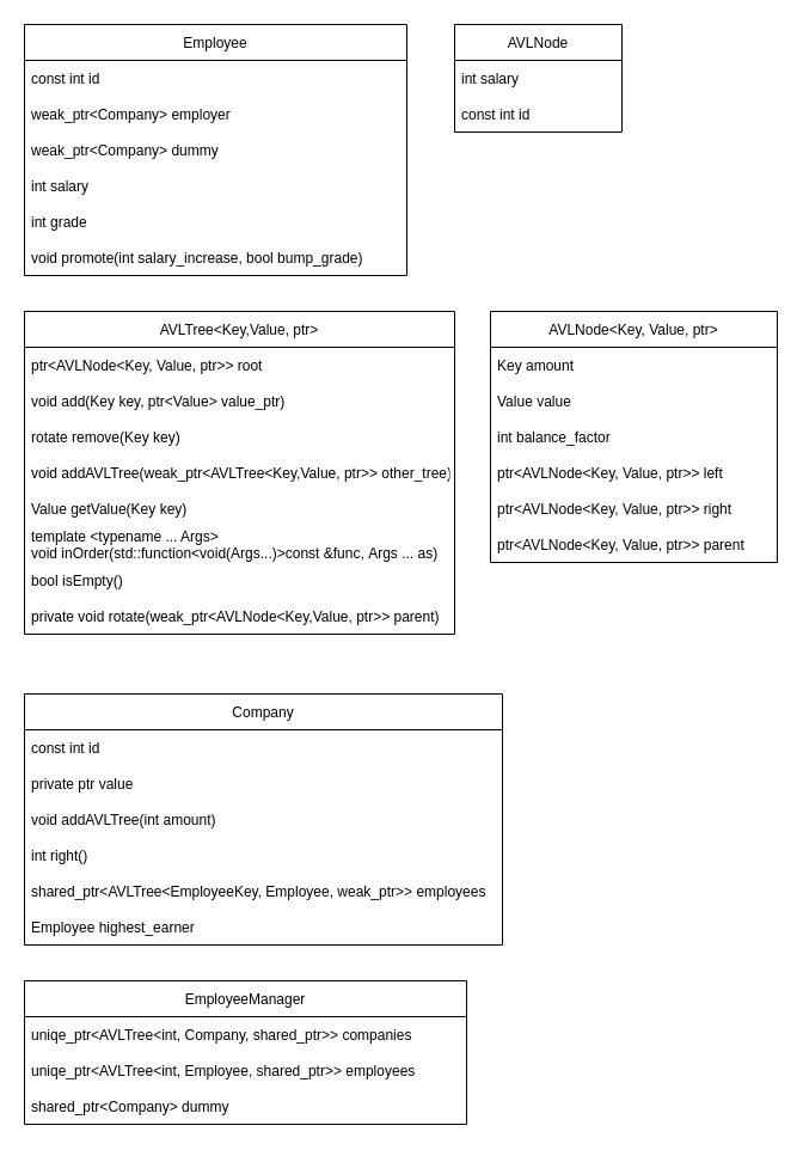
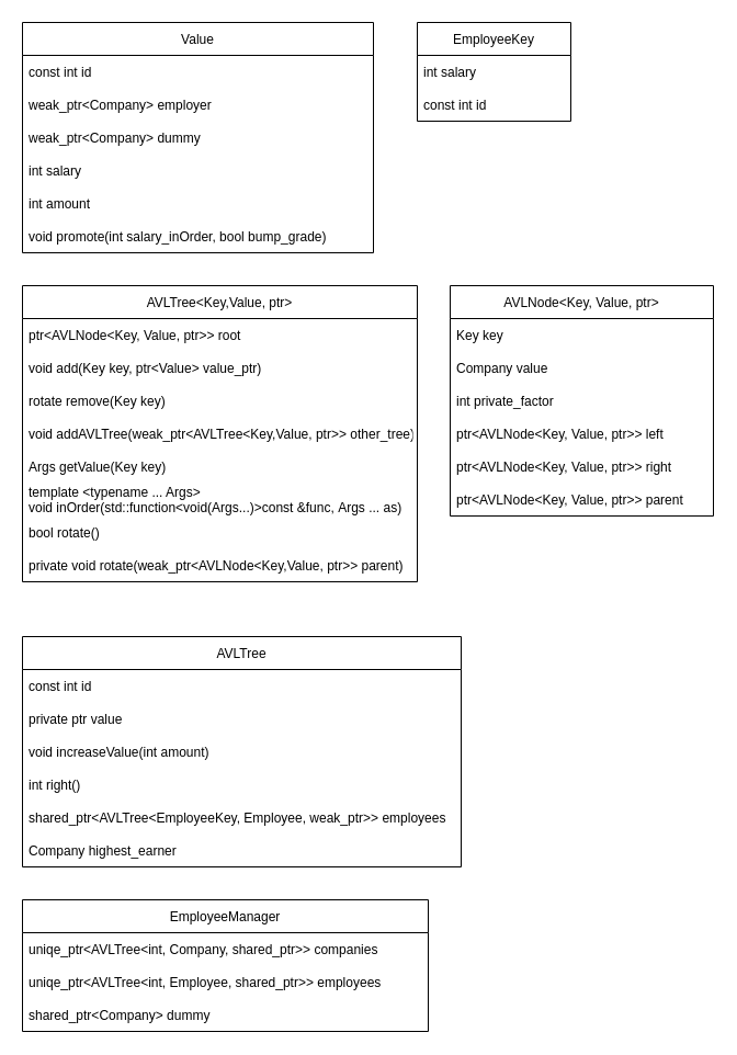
  <mxCell id="0" />
  <mxCell id="1" parent="0" />
- <mxCell id="2" value="Company" style="swimlane;fontStyle=0;childLayout=stackLayout;horizontal=1;startSize=30;horizontalStack=0;resizeParent=1;resizeParentMax=0;resizeLast=0;collapsible=1;marginBottom=0;" vertex="1" parent="1"><mxGeometry y="580" width="400" height="210" as="geometry" x="20" /></mxCell>
+ <mxCell id="2" value="AVLTree" style="swimlane;fontStyle=0;childLayout=stackLayout;horizontal=1;startSize=30;horizontalStack=0;resizeParent=1;resizeParentMax=0;resizeLast=0;collapsible=1;marginBottom=0;" vertex="1" parent="1"><mxGeometry y="580" width="400" height="210" as="geometry" x="20" /></mxCell>
  <mxCell id="3" value="const int id" style="text;strokeColor=none;fillColor=none;align=left;verticalAlign=middle;spacingLeft=4;spacingRight=4;overflow=hidden;points=[[0,0.5],[1,0.5]];portConstraint=eastwest;rotatable=0;" vertex="1" parent="2"><mxGeometry y="30" width="400" height="30" as="geometry" /></mxCell>
  <mxCell id="4" value="private ptr value" style="text;strokeColor=none;fillColor=none;align=left;verticalAlign=middle;spacingLeft=4;spacingRight=4;overflow=hidden;points=[[0,0.5],[1,0.5]];portConstraint=eastwest;rotatable=0;" vertex="1" parent="2"><mxGeometry y="60" width="400" height="30" as="geometry" /></mxCell>
- <mxCell id="5" value="void addAVLTree(int amount)" style="text;strokeColor=none;fillColor=none;align=left;verticalAlign=middle;spacingLeft=4;spacingRight=4;overflow=hidden;points=[[0,0.5],[1,0.5]];portConstraint=eastwest;rotatable=0;" vertex="1" parent="2"><mxGeometry y="90" width="400" height="30" as="geometry" /></mxCell>
+ <mxCell id="5" value="void increaseValue(int amount)" style="text;strokeColor=none;fillColor=none;align=left;verticalAlign=middle;spacingLeft=4;spacingRight=4;overflow=hidden;points=[[0,0.5],[1,0.5]];portConstraint=eastwest;rotatable=0;" vertex="1" parent="2"><mxGeometry y="90" width="400" height="30" as="geometry" /></mxCell>
  <mxCell id="6" value="int right()" style="text;strokeColor=none;fillColor=none;align=left;verticalAlign=middle;spacingLeft=4;spacingRight=4;overflow=hidden;points=[[0,0.5],[1,0.5]];portConstraint=eastwest;rotatable=0;" vertex="1" parent="2"><mxGeometry y="120" width="400" height="30" as="geometry" /></mxCell>
  <mxCell id="7" value="shared_ptr&lt;AVLTree&lt;EmployeeKey, Employee, weak_ptr&gt;&gt; employees" style="text;strokeColor=none;fillColor=none;align=left;verticalAlign=middle;spacingLeft=4;spacingRight=4;overflow=hidden;points=[[0,0.5],[1,0.5]];portConstraint=eastwest;rotatable=0;" vertex="1" parent="2"><mxGeometry y="150" width="400" height="30" as="geometry" /></mxCell>
- <mxCell id="8" value="Employee highest_earner" style="text;strokeColor=none;fillColor=none;align=left;verticalAlign=middle;spacingLeft=4;spacingRight=4;overflow=hidden;points=[[0,0.5],[1,0.5]];portConstraint=eastwest;rotatable=0;" vertex="1" parent="2"><mxGeometry y="180" width="400" height="30" as="geometry" /></mxCell>
- <mxCell id="9" value="Employee" style="swimlane;fontStyle=0;childLayout=stackLayout;horizontal=1;startSize=30;horizontalStack=0;resizeParent=1;resizeParentMax=0;resizeLast=0;collapsible=1;marginBottom=0;" vertex="1" parent="1"><mxGeometry y="20" width="320" height="210" as="geometry" x="20" /></mxCell>
+ <mxCell id="8" value="Company highest_earner" style="text;strokeColor=none;fillColor=none;align=left;verticalAlign=middle;spacingLeft=4;spacingRight=4;overflow=hidden;points=[[0,0.5],[1,0.5]];portConstraint=eastwest;rotatable=0;" vertex="1" parent="2"><mxGeometry y="180" width="400" height="30" as="geometry" /></mxCell>
+ <mxCell id="9" value="Value" style="swimlane;fontStyle=0;childLayout=stackLayout;horizontal=1;startSize=30;horizontalStack=0;resizeParent=1;resizeParentMax=0;resizeLast=0;collapsible=1;marginBottom=0;" vertex="1" parent="1"><mxGeometry y="20" width="320" height="210" as="geometry" x="20" /></mxCell>
  <mxCell id="10" value="const int id" style="text;strokeColor=none;fillColor=none;align=left;verticalAlign=middle;spacingLeft=4;spacingRight=4;overflow=hidden;points=[[0,0.5],[1,0.5]];portConstraint=eastwest;rotatable=0;" vertex="1" parent="9"><mxGeometry y="30" width="320" height="30" as="geometry" /></mxCell>
  <mxCell id="11" value="weak_ptr&lt;Company&gt; employer" style="text;strokeColor=none;fillColor=none;align=left;verticalAlign=middle;spacingLeft=4;spacingRight=4;overflow=hidden;points=[[0,0.5],[1,0.5]];portConstraint=eastwest;rotatable=0;" vertex="1" parent="9"><mxGeometry y="60" width="320" height="30" as="geometry" /></mxCell>
  <mxCell id="12" value="weak_ptr&lt;Company&gt; dummy" style="text;strokeColor=none;fillColor=none;align=left;verticalAlign=middle;spacingLeft=4;spacingRight=4;overflow=hidden;points=[[0,0.5],[1,0.5]];portConstraint=eastwest;rotatable=0;" vertex="1" parent="9"><mxGeometry y="90" width="320" height="30" as="geometry" /></mxCell>
  <mxCell id="13" value="int salary" style="text;strokeColor=none;fillColor=none;align=left;verticalAlign=middle;spacingLeft=4;spacingRight=4;overflow=hidden;points=[[0,0.5],[1,0.5]];portConstraint=eastwest;rotatable=0;" vertex="1" parent="9"><mxGeometry y="120" width="320" height="30" as="geometry" /></mxCell>
- <mxCell id="14" value="int grade" style="text;strokeColor=none;fillColor=none;align=left;verticalAlign=middle;spacingLeft=4;spacingRight=4;overflow=hidden;points=[[0,0.5],[1,0.5]];portConstraint=eastwest;rotatable=0;" vertex="1" parent="9"><mxGeometry y="150" width="320" height="30" as="geometry" /></mxCell>
- <mxCell id="15" value="void promote(int salary_increase, bool bump_grade)" style="text;strokeColor=none;fillColor=none;align=left;verticalAlign=middle;spacingLeft=4;spacingRight=4;overflow=hidden;points=[[0,0.5],[1,0.5]];portConstraint=eastwest;rotatable=0;" vertex="1" parent="9"><mxGeometry y="180" width="320" height="30" as="geometry" /></mxCell>
- <mxCell id="16" value="AVLNode" style="swimlane;fontStyle=0;childLayout=stackLayout;horizontal=1;startSize=30;horizontalStack=0;resizeParent=1;resizeParentMax=0;resizeLast=0;collapsible=1;marginBottom=0;" vertex="1" parent="1"><mxGeometry x="380" y="20" width="140" height="90" as="geometry" /></mxCell>
+ <mxCell id="14" value="int amount" style="text;strokeColor=none;fillColor=none;align=left;verticalAlign=middle;spacingLeft=4;spacingRight=4;overflow=hidden;points=[[0,0.5],[1,0.5]];portConstraint=eastwest;rotatable=0;" vertex="1" parent="9"><mxGeometry y="150" width="320" height="30" as="geometry" /></mxCell>
+ <mxCell id="15" value="void promote(int salary_inOrder, bool bump_grade)" style="text;strokeColor=none;fillColor=none;align=left;verticalAlign=middle;spacingLeft=4;spacingRight=4;overflow=hidden;points=[[0,0.5],[1,0.5]];portConstraint=eastwest;rotatable=0;" vertex="1" parent="9"><mxGeometry y="180" width="320" height="30" as="geometry" /></mxCell>
+ <mxCell id="16" value="EmployeeKey" style="swimlane;fontStyle=0;childLayout=stackLayout;horizontal=1;startSize=30;horizontalStack=0;resizeParent=1;resizeParentMax=0;resizeLast=0;collapsible=1;marginBottom=0;" vertex="1" parent="1"><mxGeometry x="380" y="20" width="140" height="90" as="geometry" /></mxCell>
  <mxCell id="17" value="int salary" style="text;strokeColor=none;fillColor=none;align=left;verticalAlign=middle;spacingLeft=4;spacingRight=4;overflow=hidden;points=[[0,0.5],[1,0.5]];portConstraint=eastwest;rotatable=0;" vertex="1" parent="16"><mxGeometry y="30" width="140" height="30" as="geometry" /></mxCell>
  <mxCell id="18" value="const int id" style="text;strokeColor=none;fillColor=none;align=left;verticalAlign=middle;spacingLeft=4;spacingRight=4;overflow=hidden;points=[[0,0.5],[1,0.5]];portConstraint=eastwest;rotatable=0;" vertex="1" parent="16"><mxGeometry y="60" width="140" height="30" as="geometry" /></mxCell>
  <mxCell id="19" value="EmployeeManager" style="swimlane;fontStyle=0;childLayout=stackLayout;horizontal=1;startSize=30;horizontalStack=0;resizeParent=1;resizeParentMax=0;resizeLast=0;collapsible=1;marginBottom=0;" vertex="1" parent="1"><mxGeometry y="820" width="370" height="120" as="geometry" x="20" /></mxCell>
  <mxCell id="20" value="uniqe_ptr&lt;AVLTree&lt;int, Company, shared_ptr&gt;&gt; companies" style="text;strokeColor=none;fillColor=none;align=left;verticalAlign=middle;spacingLeft=4;spacingRight=4;overflow=hidden;points=[[0,0.5],[1,0.5]];portConstraint=eastwest;rotatable=0;" vertex="1" parent="19"><mxGeometry y="30" width="370" height="30" as="geometry" /></mxCell>
  <mxCell id="21" value="uniqe_ptr&lt;AVLTree&lt;int, Employee, shared_ptr&gt;&gt; employees" style="text;strokeColor=none;fillColor=none;align=left;verticalAlign=middle;spacingLeft=4;spacingRight=4;overflow=hidden;points=[[0,0.5],[1,0.5]];portConstraint=eastwest;rotatable=0;" vertex="1" parent="19"><mxGeometry y="60" width="370" height="30" as="geometry" /></mxCell>
  <mxCell id="22" value="shared_ptr&lt;Company&gt; dummy" style="text;strokeColor=none;fillColor=none;align=left;verticalAlign=middle;spacingLeft=4;spacingRight=4;overflow=hidden;points=[[0,0.5],[1,0.5]];portConstraint=eastwest;rotatable=0;" vertex="1" parent="19"><mxGeometry y="90" width="370" height="30" as="geometry" /></mxCell>
  <mxCell id="23" value="AVLTree&lt;Key,Value, ptr&gt;" style="swimlane;fontStyle=0;childLayout=stackLayout;horizontal=1;startSize=30;horizontalStack=0;resizeParent=1;resizeParentMax=0;resizeLast=0;collapsible=1;marginBottom=0;" vertex="1" parent="1"><mxGeometry y="260" width="360" height="270" as="geometry" x="20" /></mxCell>
  <mxCell id="24" value="ptr&lt;AVLNode&lt;Key, Value, ptr&gt;&gt; root" style="text;strokeColor=none;fillColor=none;align=left;verticalAlign=middle;spacingLeft=4;spacingRight=4;overflow=hidden;points=[[0,0.5],[1,0.5]];portConstraint=eastwest;rotatable=0;" vertex="1" parent="23"><mxGeometry y="30" width="360" height="30" as="geometry" /></mxCell>
  <mxCell id="25" value="void add(Key key, ptr&lt;Value&gt; value_ptr)" style="text;strokeColor=none;fillColor=none;align=left;verticalAlign=middle;spacingLeft=4;spacingRight=4;overflow=hidden;points=[[0,0.5],[1,0.5]];portConstraint=eastwest;rotatable=0;" vertex="1" parent="23"><mxGeometry y="60" width="360" height="30" as="geometry" /></mxCell>
  <mxCell id="26" value="rotate remove(Key key)" style="text;strokeColor=none;fillColor=none;align=left;verticalAlign=middle;spacingLeft=4;spacingRight=4;overflow=hidden;points=[[0,0.5],[1,0.5]];portConstraint=eastwest;rotatable=0;" vertex="1" parent="23"><mxGeometry y="90" width="360" height="30" as="geometry" /></mxCell>
  <mxCell id="27" value="void addAVLTree(weak_ptr&lt;AVLTree&lt;Key,Value, ptr&gt;&gt; other_tree)" style="text;strokeColor=none;fillColor=none;align=left;verticalAlign=middle;spacingLeft=4;spacingRight=4;overflow=hidden;points=[[0,0.5],[1,0.5]];portConstraint=eastwest;rotatable=0;" vertex="1" parent="23"><mxGeometry y="120" width="360" height="30" as="geometry" /></mxCell>
- <mxCell id="28" value="Value getValue(Key key)" style="text;strokeColor=none;fillColor=none;align=left;verticalAlign=middle;spacingLeft=4;spacingRight=4;overflow=hidden;points=[[0,0.5],[1,0.5]];portConstraint=eastwest;rotatable=0;" vertex="1" parent="23"><mxGeometry y="150" width="360" height="30" as="geometry" /></mxCell>
+ <mxCell id="28" value="Args getValue(Key key)" style="text;strokeColor=none;fillColor=none;align=left;verticalAlign=middle;spacingLeft=4;spacingRight=4;overflow=hidden;points=[[0,0.5],[1,0.5]];portConstraint=eastwest;rotatable=0;" vertex="1" parent="23"><mxGeometry y="150" width="360" height="30" as="geometry" /></mxCell>
  <mxCell id="29" value="template &lt;typename ... Args&gt;&#10;void inOrder(std::function&lt;void(Args...)&gt;const &amp;func, Args ... as)" style="text;strokeColor=none;fillColor=none;align=left;verticalAlign=middle;spacingLeft=4;spacingRight=4;overflow=hidden;points=[[0,0.5],[1,0.5]];portConstraint=eastwest;rotatable=0;" vertex="1" parent="23"><mxGeometry y="180" width="360" height="30" as="geometry" /></mxCell>
- <mxCell id="30" value="bool isEmpty()" style="text;strokeColor=none;fillColor=none;align=left;verticalAlign=middle;spacingLeft=4;spacingRight=4;overflow=hidden;points=[[0,0.5],[1,0.5]];portConstraint=eastwest;rotatable=0;" vertex="1" parent="23"><mxGeometry y="210" width="360" height="30" as="geometry" /></mxCell>
+ <mxCell id="30" value="bool rotate()" style="text;strokeColor=none;fillColor=none;align=left;verticalAlign=middle;spacingLeft=4;spacingRight=4;overflow=hidden;points=[[0,0.5],[1,0.5]];portConstraint=eastwest;rotatable=0;" vertex="1" parent="23"><mxGeometry y="210" width="360" height="30" as="geometry" /></mxCell>
  <mxCell id="31" value="private void rotate(weak_ptr&lt;AVLNode&lt;Key,Value, ptr&gt;&gt; parent)" style="text;strokeColor=none;fillColor=none;align=left;verticalAlign=middle;spacingLeft=4;spacingRight=4;overflow=hidden;points=[[0,0.5],[1,0.5]];portConstraint=eastwest;rotatable=0;" vertex="1" parent="23"><mxGeometry y="240" width="360" height="30" as="geometry" /></mxCell>
  <mxCell id="32" value="AVLNode&lt;Key, Value, ptr&gt;" style="swimlane;fontStyle=0;childLayout=stackLayout;horizontal=1;startSize=30;horizontalStack=0;resizeParent=1;resizeParentMax=0;resizeLast=0;collapsible=1;marginBottom=0;" vertex="1" parent="1"><mxGeometry x="410" y="260" width="240" height="210" as="geometry" /></mxCell>
- <mxCell id="33" value="Key amount" style="text;strokeColor=none;fillColor=none;align=left;verticalAlign=middle;spacingLeft=4;spacingRight=4;overflow=hidden;points=[[0,0.5],[1,0.5]];portConstraint=eastwest;rotatable=0;" vertex="1" parent="32"><mxGeometry y="30" width="240" height="30" as="geometry" /></mxCell>
- <mxCell id="34" value="Value value" style="text;strokeColor=none;fillColor=none;align=left;verticalAlign=middle;spacingLeft=4;spacingRight=4;overflow=hidden;points=[[0,0.5],[1,0.5]];portConstraint=eastwest;rotatable=0;" vertex="1" parent="32"><mxGeometry y="60" width="240" height="30" as="geometry" /></mxCell>
- <mxCell id="35" value="int balance_factor" style="text;strokeColor=none;fillColor=none;align=left;verticalAlign=middle;spacingLeft=4;spacingRight=4;overflow=hidden;points=[[0,0.5],[1,0.5]];portConstraint=eastwest;rotatable=0;" vertex="1" parent="32"><mxGeometry y="90" width="240" height="30" as="geometry" /></mxCell>
+ <mxCell id="33" value="Key key" style="text;strokeColor=none;fillColor=none;align=left;verticalAlign=middle;spacingLeft=4;spacingRight=4;overflow=hidden;points=[[0,0.5],[1,0.5]];portConstraint=eastwest;rotatable=0;" vertex="1" parent="32"><mxGeometry y="30" width="240" height="30" as="geometry" /></mxCell>
+ <mxCell id="34" value="Company value" style="text;strokeColor=none;fillColor=none;align=left;verticalAlign=middle;spacingLeft=4;spacingRight=4;overflow=hidden;points=[[0,0.5],[1,0.5]];portConstraint=eastwest;rotatable=0;" vertex="1" parent="32"><mxGeometry y="60" width="240" height="30" as="geometry" /></mxCell>
+ <mxCell id="35" value="int private_factor" style="text;strokeColor=none;fillColor=none;align=left;verticalAlign=middle;spacingLeft=4;spacingRight=4;overflow=hidden;points=[[0,0.5],[1,0.5]];portConstraint=eastwest;rotatable=0;" vertex="1" parent="32"><mxGeometry y="90" width="240" height="30" as="geometry" /></mxCell>
  <mxCell id="36" value="ptr&lt;AVLNode&lt;Key, Value, ptr&gt;&gt; left" style="text;strokeColor=none;fillColor=none;align=left;verticalAlign=middle;spacingLeft=4;spacingRight=4;overflow=hidden;points=[[0,0.5],[1,0.5]];portConstraint=eastwest;rotatable=0;" vertex="1" parent="32"><mxGeometry y="120" width="240" height="30" as="geometry" /></mxCell>
  <mxCell id="37" value="ptr&lt;AVLNode&lt;Key, Value, ptr&gt;&gt; right" style="text;strokeColor=none;fillColor=none;align=left;verticalAlign=middle;spacingLeft=4;spacingRight=4;overflow=hidden;points=[[0,0.5],[1,0.5]];portConstraint=eastwest;rotatable=0;" vertex="1" parent="32"><mxGeometry y="150" width="240" height="30" as="geometry" /></mxCell>
  <mxCell id="38" value="ptr&lt;AVLNode&lt;Key, Value, ptr&gt;&gt; parent" style="text;strokeColor=none;fillColor=none;align=left;verticalAlign=middle;spacingLeft=4;spacingRight=4;overflow=hidden;points=[[0,0.5],[1,0.5]];portConstraint=eastwest;rotatable=0;" vertex="1" parent="32"><mxGeometry y="180" width="240" height="30" as="geometry" /></mxCell>
